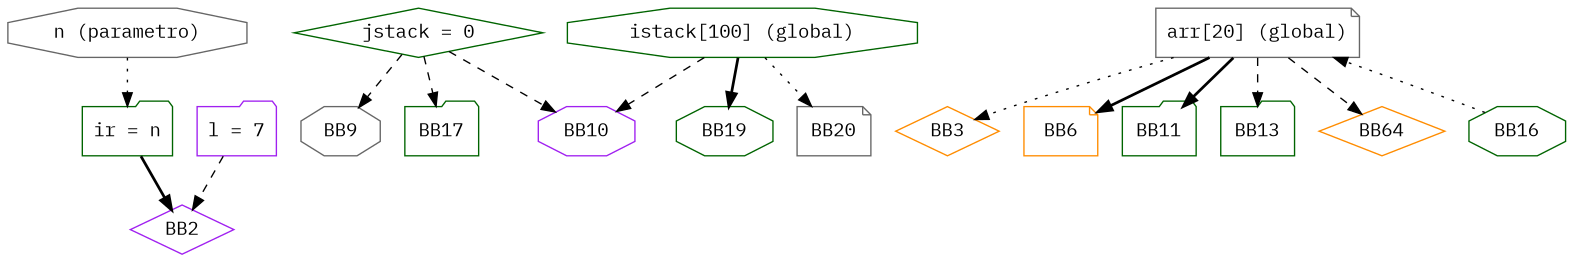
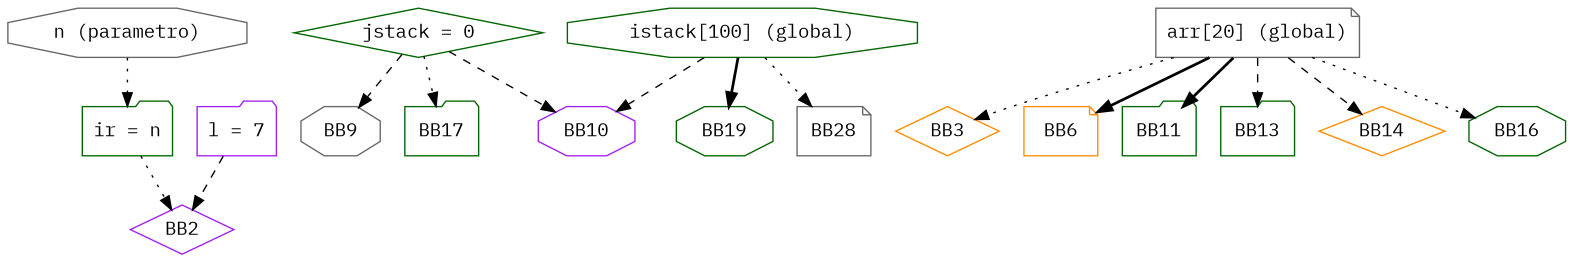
  digraph {
    fontname="IBM Plex Mono"
    node [color=darkgreen fontname="IBM Plex Mono" shape=octagon]
    edge [fontname="IBM Plex Mono" style=dashed]
    n1 [color=gray40 label="n (parametro)"]
    n2 [label="ir = n" shape=folder]
    BB2 [color=purple shape=diamond]
    n4 [color=purple label="l = 7" shape=folder]
    n5 [label="jstack = 0" shape=diamond]
    BB9 [color=gray40]
    BB10 [color=purple]
    BB17 [shape=folder]
    n9 [color=gray40 label="arr[20] (global)" shape=note]
    n10 [color=darkorange label=BB3 shape=diamond]
    BB6 [color=darkorange shape=note]
    BB11 [shape=folder]
    BB13 [shape=folder]
-   BB14 [color=darkorange shape=diamond label=BB64]
+   BB14 [color=darkorange shape=diamond]
    BB16
    n16 [label="istack[100] (global)"]
    BB19
-   BB20 [color=gray40 shape=note]
+   BB20 [color=gray40 shape=note label=BB28]
    n1 -> n2 [style=dotted]
-   n2 -> BB2 [style=bold]
+   n2 -> BB2 [style=dotted]
    n4 -> BB2
    n5 -> BB9
    n5 -> BB10
-   n5 -> BB17
+   n5 -> BB17 [style=dotted]
    n9 -> n10 [style=dotted]
    n9 -> BB6 [style=bold]
    n9 -> BB11 [style=bold]
    n9 -> BB13
    n9 -> BB14
-   BB16 -> n9 [style=dotted]
+   n9 -> BB16 [style=dotted]
    n16 -> BB10
    n16 -> BB19 [style=bold]
    n16 -> BB20 [style=dotted]
  }
